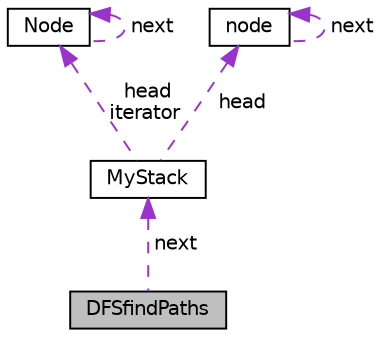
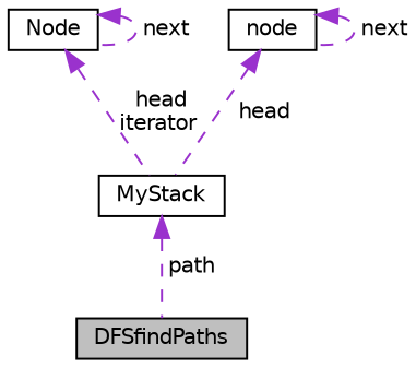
  digraph {
    node [color=black fillcolor=white fontname=Helvetica fontsize=10 shape=record style=filled]
    edge [color=darkorchid3 dir=back fontname=Helvetica fontsize=10 labelfontname=Helvetica labelfontsize=10 style=dashed]
    n1 [fillcolor=grey75 fontcolor=black height=0.2 label=DFSfindPaths width=0.4]
    n2 [height=0.2 label=MyStack width=0.4]
    n3 [height=0.2 label="Node" width=0.4]
    n4 [height=0.2 label="node" width=0.4]
-   n2 -> n1 [label=" next"]
+   n2 -> n1 [label=" path"]
    n3 -> n2 [label=" head\niterator"]
    n3 -> n3 [label=" next"]
    n4 -> n2 [label=" head"]
    n4 -> n4 [label=" next"]
  }
